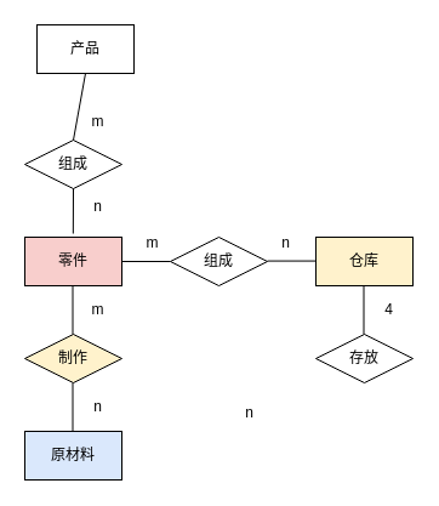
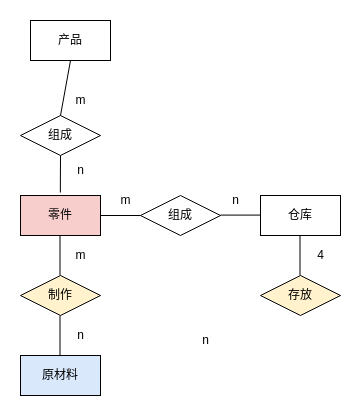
  <mxCell id="0" />
  <mxCell id="1" parent="0" />
  <mxCell id="2" value="产品" style="rounded=0;whiteSpace=wrap;html=1;" vertex="1" parent="1"><mxGeometry x="30" y="20" width="80" height="40" as="geometry" /></mxCell>
  <mxCell id="3" value="组成" style="rhombus;whiteSpace=wrap;html=1;" vertex="1" parent="1"><mxGeometry x="20" y="115" width="80" height="40" as="geometry" /></mxCell>
  <mxCell id="4" value="零件" style="rounded=0;whiteSpace=wrap;html=1;fillColor=#f8cecc;" vertex="1" parent="1"><mxGeometry x="20" y="195" width="80" height="40" as="geometry" /></mxCell>
- <mxCell id="5" value="仓库" style="rounded=0;whiteSpace=wrap;html=1;fillColor=#fff2cc;" vertex="1" parent="1"><mxGeometry x="260" y="195" width="80" height="40" as="geometry" /></mxCell>
+ <mxCell id="5" value="仓库" style="rounded=0;whiteSpace=wrap;html=1;" vertex="1" parent="1"><mxGeometry x="260" y="195" width="80" height="40" as="geometry" /></mxCell>
  <mxCell id="6" value="制作" style="rhombus;whiteSpace=wrap;html=1;fillColor=#fff2cc;" vertex="1" parent="1"><mxGeometry x="20" y="275" width="80" height="40" as="geometry" /></mxCell>
  <mxCell id="7" value="原材料" style="rounded=0;whiteSpace=wrap;html=1;fillColor=#dae8fc;" vertex="1" parent="1"><mxGeometry x="20" y="355" width="80" height="40" as="geometry" /></mxCell>
- <mxCell id="8" value="存放" style="rhombus;whiteSpace=wrap;html=1;" vertex="1" parent="1"><mxGeometry x="260" y="275" width="80" height="40" as="geometry" /></mxCell>
+ <mxCell id="8" value="存放" style="rhombus;whiteSpace=wrap;html=1;fillColor=#fff2cc;" vertex="1" parent="1"><mxGeometry x="260" y="275" width="80" height="40" as="geometry" /></mxCell>
  <mxCell id="9" value="" style="endArrow=none;html=1;rounded=0;exitX=0.5;exitY=1;exitDx=0;exitDy=0;entryX=0.5;entryY=0;entryDx=0;entryDy=0;" edge="1" parent="1" source="2" target="3"><mxGeometry width="50" height="50" relative="1" as="geometry"><mxPoint x="-290.5" y="315" as="sourcePoint" /><mxPoint x="-290.5" y="355" as="targetPoint" /></mxGeometry></mxCell>
  <mxCell id="10" value="" style="endArrow=none;html=1;rounded=0;exitX=0.5;exitY=1;exitDx=0;exitDy=0;entryX=0.5;entryY=0;entryDx=0;entryDy=0;" edge="1" parent="1"><mxGeometry width="50" height="50" relative="1" as="geometry"><mxPoint x="59.5" y="315" as="sourcePoint" /><mxPoint x="59.5" y="355" as="targetPoint" /></mxGeometry></mxCell>
  <mxCell id="11" value="" style="endArrow=none;html=1;rounded=0;exitX=0.5;exitY=1;exitDx=0;exitDy=0;entryX=0.5;entryY=0;entryDx=0;entryDy=0;" edge="1" parent="1"><mxGeometry width="50" height="50" relative="1" as="geometry"><mxPoint x="299.5" y="235" as="sourcePoint" /><mxPoint x="299.5" y="275" as="targetPoint" /></mxGeometry></mxCell>
  <mxCell id="12" value="" style="endArrow=none;html=1;rounded=0;exitX=0.5;exitY=1;exitDx=0;exitDy=0;entryX=0.5;entryY=0;entryDx=0;entryDy=0;" edge="1" parent="1"><mxGeometry width="50" height="50" relative="1" as="geometry"><mxPoint x="59.5" y="235" as="sourcePoint" /><mxPoint x="59.5" y="275" as="targetPoint" /></mxGeometry></mxCell>
  <mxCell id="13" value="m" style="text;html=1;align=center;verticalAlign=middle;resizable=0;points=[];autosize=1;strokeColor=none;fillColor=none;" vertex="1" parent="1"><mxGeometry x="65" y="85" width="30" height="30" as="geometry" /></mxCell>
  <mxCell id="14" value="n" style="text;html=1;align=center;verticalAlign=middle;resizable=0;points=[];autosize=1;strokeColor=none;fillColor=none;" vertex="1" parent="1"><mxGeometry x="65" y="155" width="30" height="30" as="geometry" /></mxCell>
  <mxCell id="15" value="n" style="text;html=1;align=center;verticalAlign=middle;resizable=0;points=[];autosize=1;strokeColor=none;fillColor=none;" vertex="1" parent="1"><mxGeometry x="220" y="185" width="30" height="30" as="geometry" /></mxCell>
  <mxCell id="16" value="m" style="text;html=1;align=center;verticalAlign=middle;resizable=0;points=[];autosize=1;strokeColor=none;fillColor=none;" vertex="1" parent="1"><mxGeometry x="65" y="240" width="30" height="30" as="geometry" /></mxCell>
  <mxCell id="17" value="n" style="text;html=1;align=center;verticalAlign=middle;resizable=0;points=[];autosize=1;strokeColor=none;fillColor=none;" vertex="1" parent="1"><mxGeometry x="65" y="320" width="30" height="30" as="geometry" /></mxCell>
  <mxCell id="18" value="4" style="text;html=1;align=center;verticalAlign=middle;resizable=0;points=[];autosize=1;strokeColor=none;fillColor=none;" vertex="1" parent="1"><mxGeometry x="305" y="240" width="30" height="30" as="geometry" /></mxCell>
  <mxCell id="19" value="n" style="text;html=1;align=center;verticalAlign=middle;resizable=0;points=[];autosize=1;strokeColor=none;fillColor=none;" vertex="1" parent="1"><mxGeometry x="190" y="325" width="30" height="30" as="geometry" /></mxCell>
  <mxCell id="20" value="" style="endArrow=none;html=1;rounded=0;entryX=0.5;entryY=1;entryDx=0;entryDy=0;exitX=0.498;exitY=-0.074;exitDx=0;exitDy=0;exitPerimeter=0;" edge="1" parent="1" source="4" target="3"><mxGeometry width="50" height="50" relative="1" as="geometry"><mxPoint x="0" y="165" as="sourcePoint" /><mxPoint x="50" y="115" as="targetPoint" /></mxGeometry></mxCell>
  <mxCell id="21" value="组成" style="rhombus;whiteSpace=wrap;html=1;" vertex="1" parent="1"><mxGeometry x="140" y="195" width="80" height="40" as="geometry" /></mxCell>
  <mxCell id="22" value="" style="endArrow=none;html=1;rounded=0;entryX=0;entryY=0.5;entryDx=0;entryDy=0;exitX=1;exitY=0.5;exitDx=0;exitDy=0;" edge="1" parent="1" source="4" target="21"><mxGeometry width="50" height="50" relative="1" as="geometry"><mxPoint x="80" y="255" as="sourcePoint" /><mxPoint x="130" y="205" as="targetPoint" /></mxGeometry></mxCell>
  <mxCell id="23" value="" style="endArrow=none;html=1;rounded=0;entryX=0;entryY=0.5;entryDx=0;entryDy=0;exitX=1;exitY=0.5;exitDx=0;exitDy=0;" edge="1" parent="1"><mxGeometry width="50" height="50" relative="1" as="geometry"><mxPoint x="220" y="214.58" as="sourcePoint" /><mxPoint x="260" y="214.58" as="targetPoint" /></mxGeometry></mxCell>
  <mxCell id="24" value="m" style="text;html=1;align=center;verticalAlign=middle;resizable=0;points=[];autosize=1;strokeColor=none;fillColor=none;" vertex="1" parent="1"><mxGeometry x="110" y="185" width="30" height="30" as="geometry" /></mxCell>
